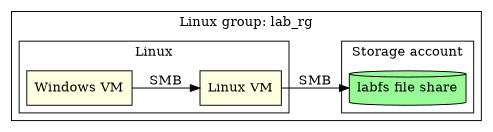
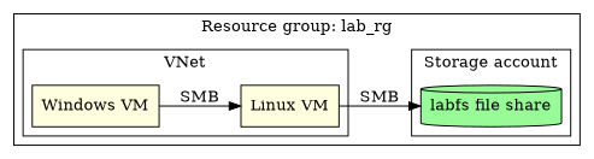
  digraph {
    rankdir=LR
    node [fillcolor=lightyellow shape=rectangle style=filled]
    n1 [label="Linux VM"]
    n2 [label="Windows VM"]
    n3 [fillcolor=palegreen label="labfs file share" shape=cylinder]
    subgraph cluster_1 {
-     label="Linux group: lab_rg"
+     label="Resource group: lab_rg"
      subgraph cluster_2 {
-       label=Linux
+       label=VNet
        n1
        n2
      }
      subgraph cluster_3 {
        label="Storage account"
        n3
      }
    }
    n1 -> n3 [label=SMB]
    n2 -> n1 [label=SMB]
  }
